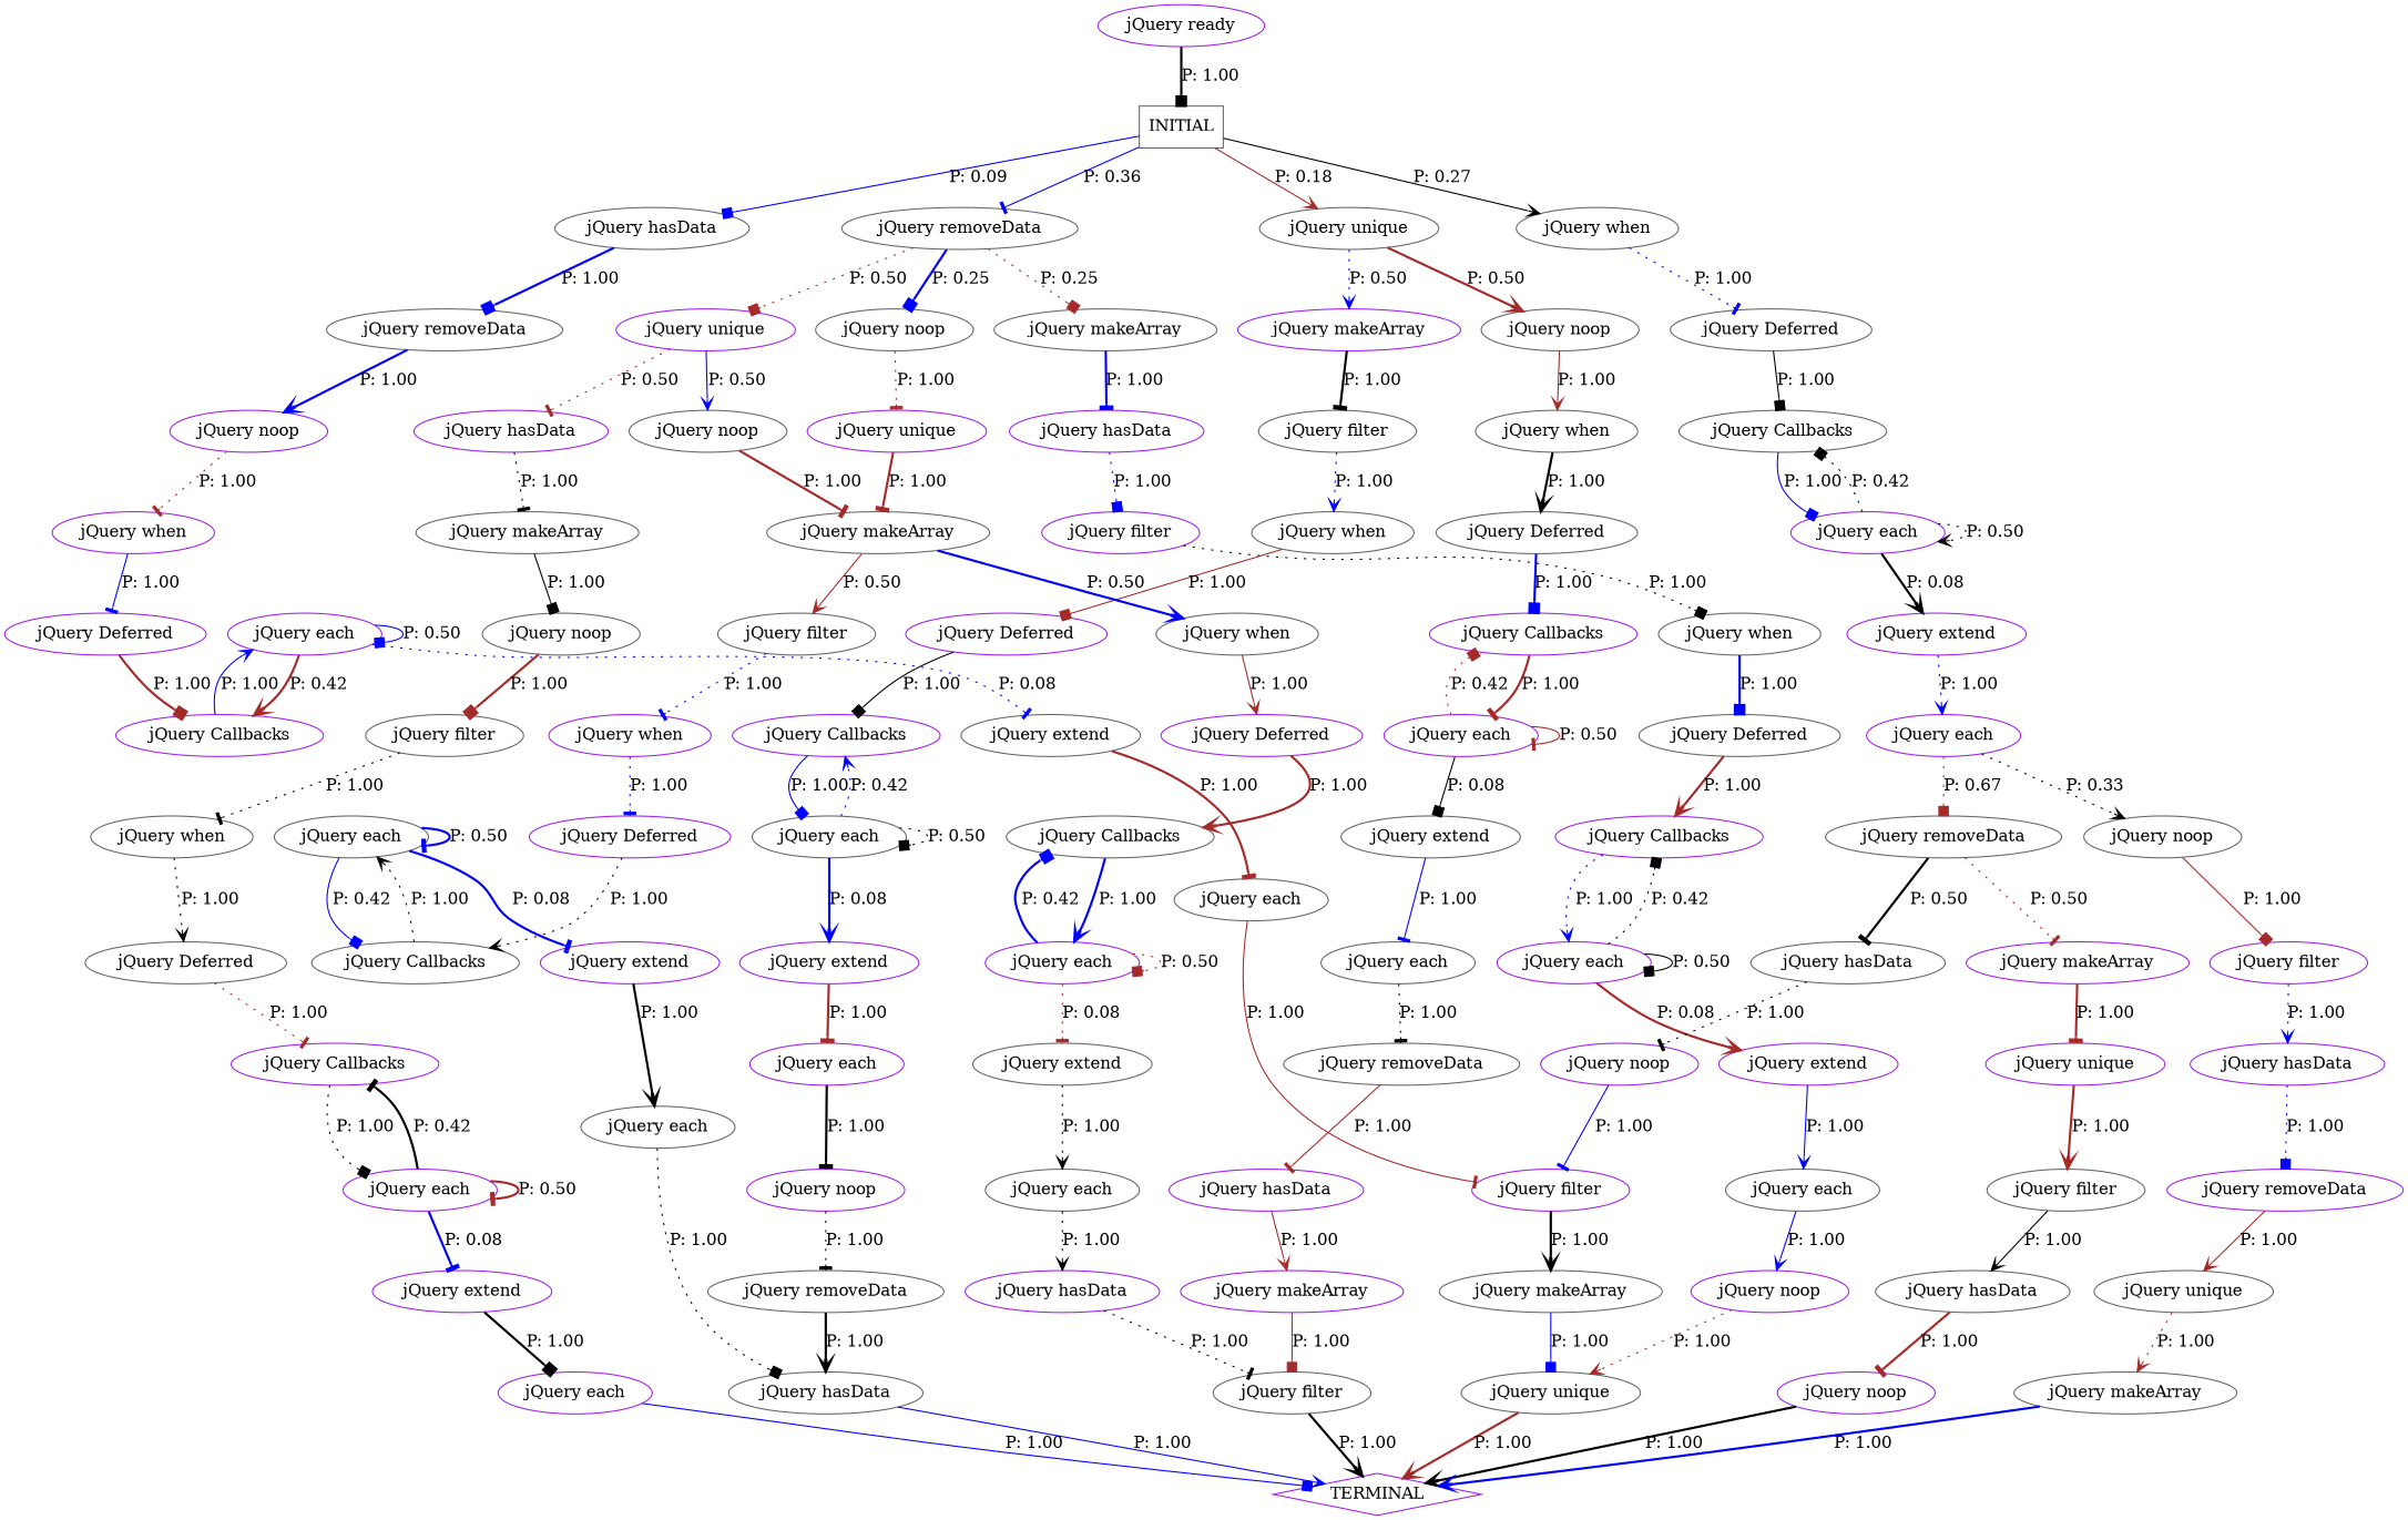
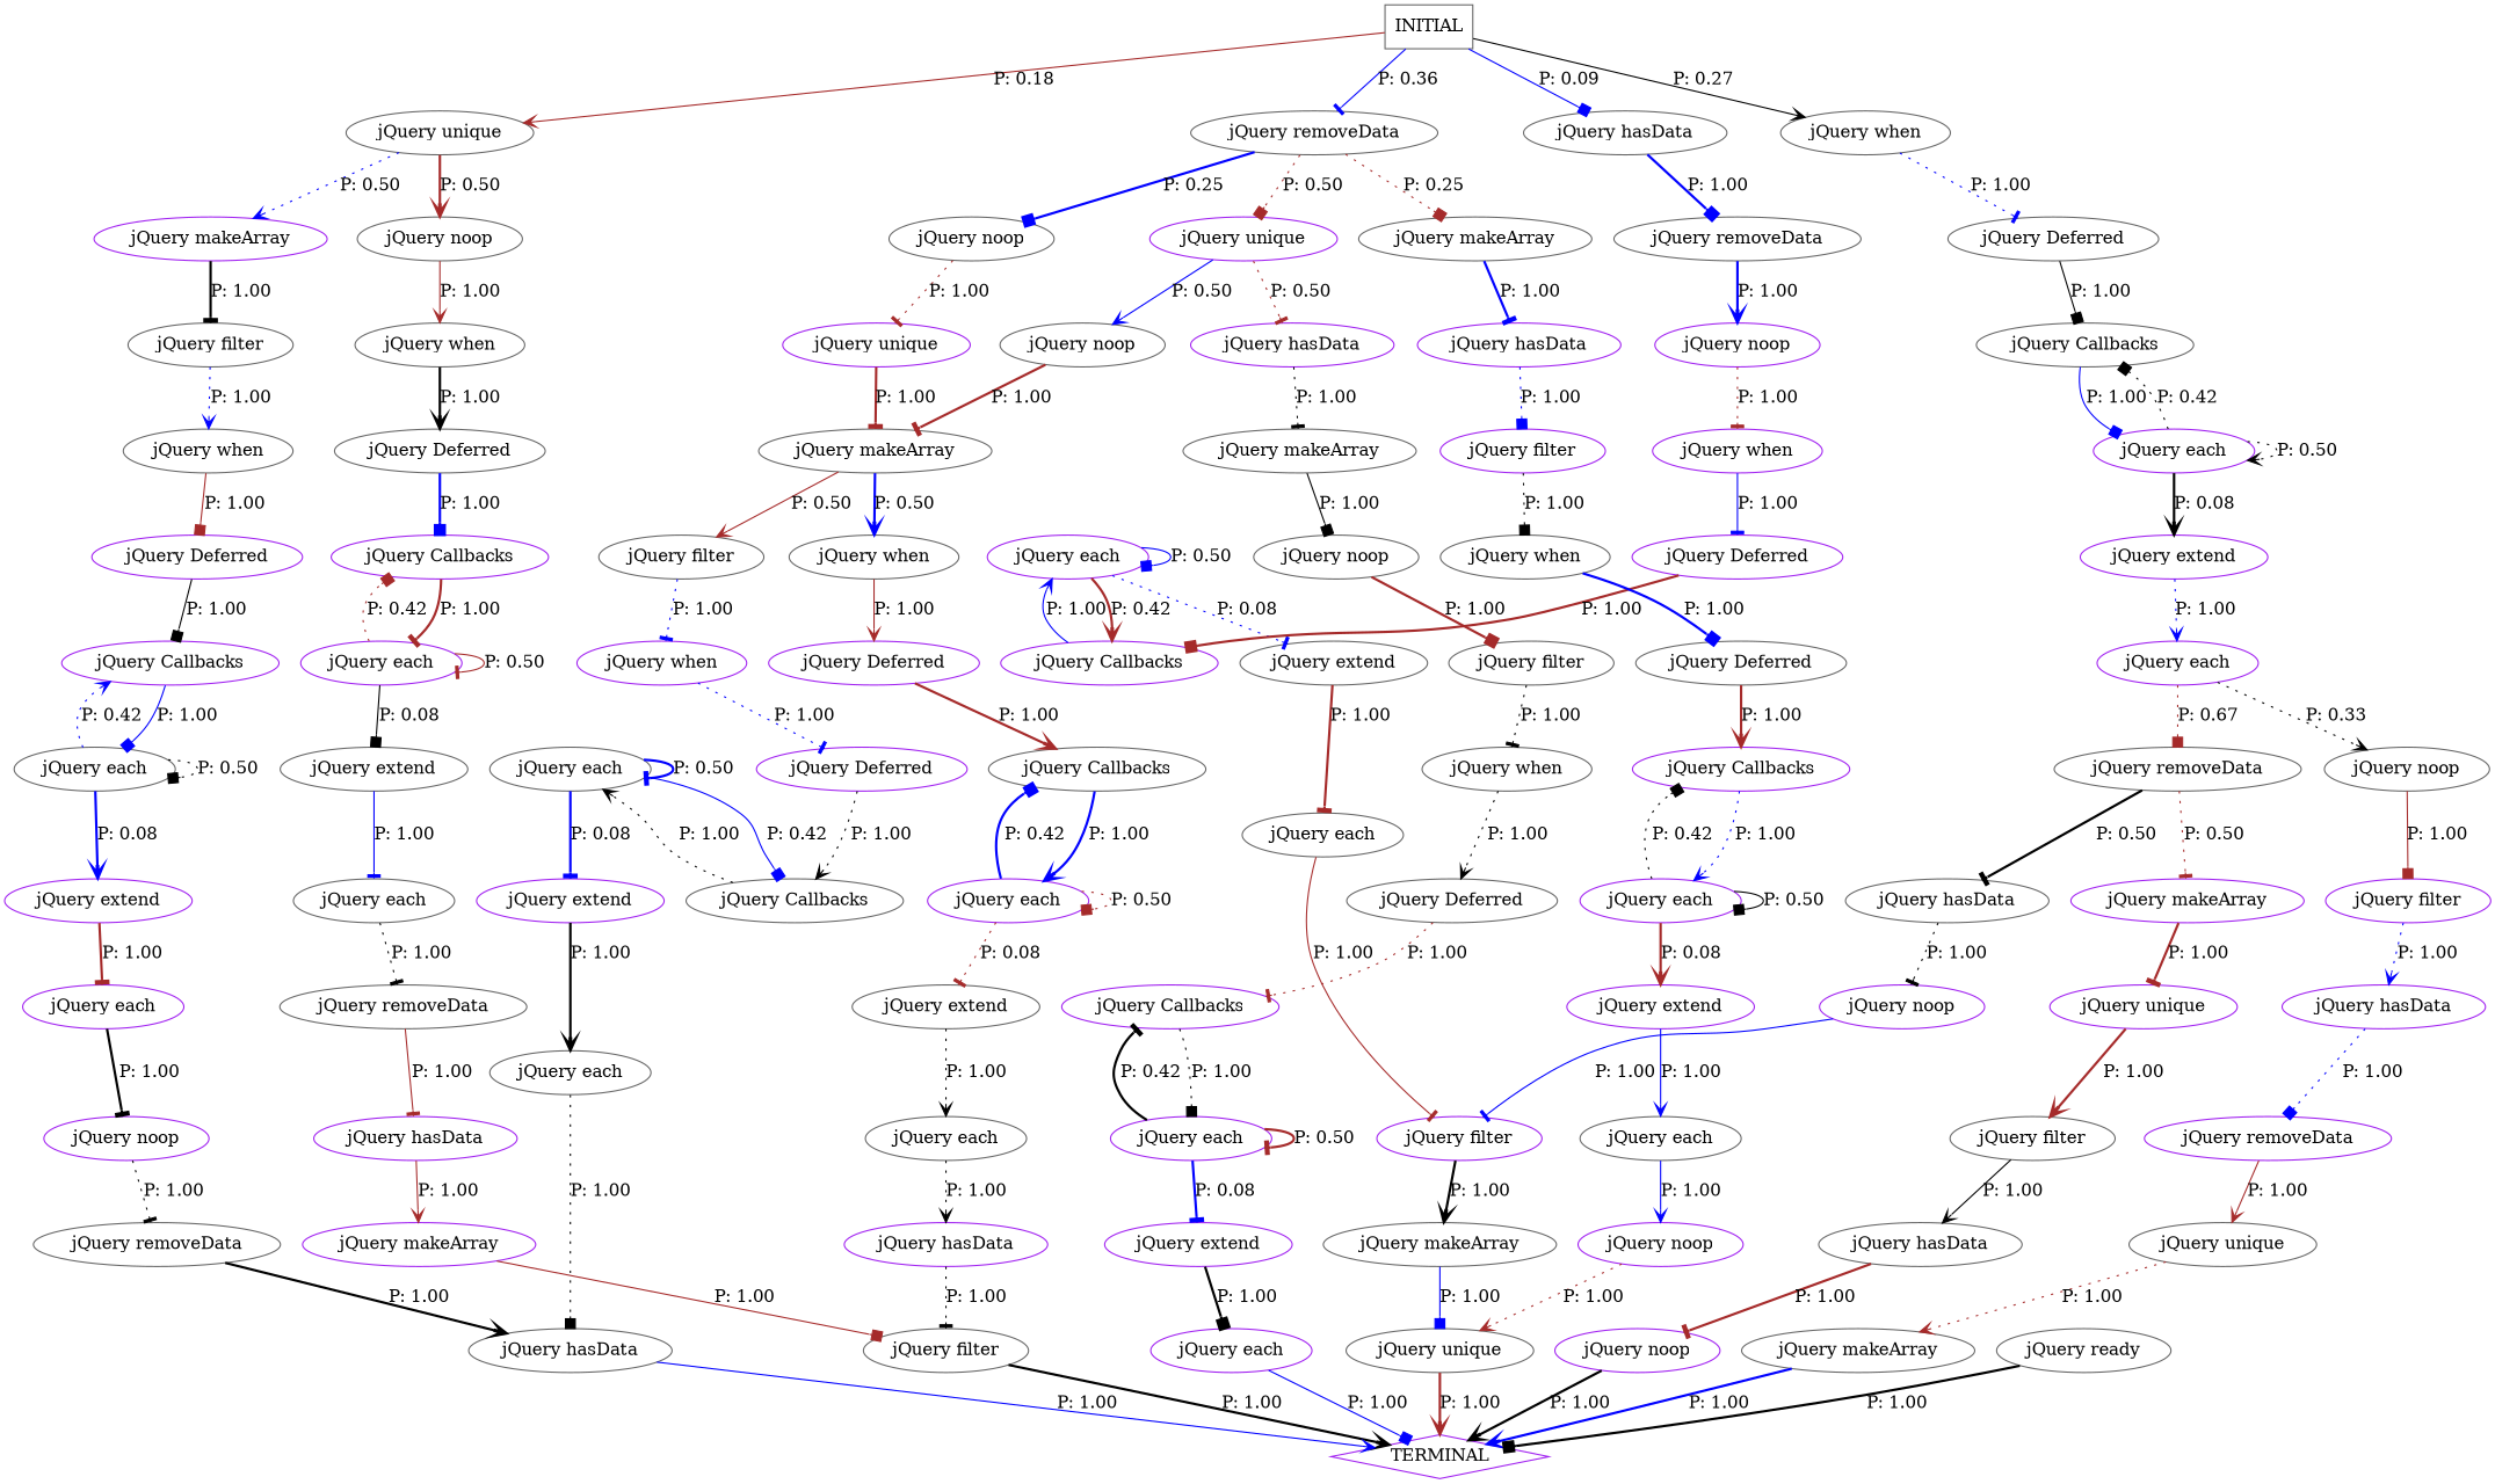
  digraph {
    fontname="DejaVu Serif"
    node [color=gray40 fontname="DejaVu Serif"]
    edge [arrowhead=vee color=brown fontname="DejaVu Serif" style=bold]
    n1 [color=purple label="jQuery Callbacks"]
    n2 [color=purple label="jQuery each"]
    n3 [label="jQuery extend"]
    n4 [color=purple label="jQuery Callbacks"]
    n5 [label="jQuery each"]
    n6 [color=purple label="jQuery extend"]
    n7 [color=purple label="jQuery Callbacks"]
    n8 [color=purple label="jQuery each"]
    n9 [color=purple label="jQuery extend"]
    n10 [color=purple label="jQuery Callbacks"]
    n11 [color=purple label="jQuery each"]
    n12 [label="jQuery extend"]
    n13 [label="jQuery Callbacks"]
    n14 [color=purple label="jQuery each"]
    n15 [label="jQuery extend"]
    n16 [label="jQuery Callbacks"]
    n17 [label="jQuery each"]
    n18 [color=purple label="jQuery extend"]
    n19 [color=purple label="jQuery Callbacks"]
    n20 [color=purple label="jQuery each"]
    n21 [color=purple label="jQuery extend"]
    n22 [label="jQuery Callbacks"]
    n23 [color=purple label="jQuery each"]
    n24 [color=purple label="jQuery extend"]
    n25 [color=purple label="jQuery Deferred"]
    n26 [color=purple label="jQuery Deferred"]
    n27 [color=purple label="jQuery Deferred"]
    n28 [label="jQuery Deferred"]
    n29 [label="jQuery Deferred"]
    n30 [label="jQuery Deferred"]
    n31 [color=purple label="jQuery Deferred"]
    n32 [label="jQuery Deferred"]
    n33 [label="jQuery each"]
    n34 [color=purple label="jQuery filter"]
    n35 [label="jQuery makeArray"]
    n36 [label="jQuery each"]
    n37 [color=purple label="jQuery hasData"]
    n38 [label="jQuery filter"]
    n39 [label="jQuery each"]
    n40 [label="jQuery hasData"]
    n41 [color=purple label=TERMINAL shape=diamond]
    n42 [color=purple label="jQuery each"]
    n43 [color=purple label="jQuery noop"]
    n44 [label="jQuery removeData"]
    n45 [label="jQuery each"]
    n46 [color=purple label="jQuery noop"]
    n47 [label="jQuery unique"]
    n48 [label="jQuery each"]
    n49 [label="jQuery removeData"]
    n50 [color=purple label="jQuery hasData"]
    n51 [color=purple label="jQuery each"]
    n52 [color=purple label="jQuery each"]
    n53 [label="jQuery noop"]
    n54 [label="jQuery removeData"]
    n55 [color=purple label="jQuery filter"]
    n56 [label="jQuery hasData"]
    n57 [color=purple label="jQuery makeArray"]
    n58 [color=purple label="jQuery hasData"]
    n59 [color=purple label="jQuery removeData"]
    n60 [label="jQuery filter"]
    n61 [label="jQuery hasData"]
    n62 [color=purple label="jQuery noop"]
    n63 [label="jQuery filter"]
    n64 [label="jQuery when"]
    n65 [color=purple label="jQuery filter"]
    n66 [label="jQuery when"]
    n67 [label="jQuery filter"]
    n68 [label="jQuery when"]
    n69 [label="jQuery filter"]
    n70 [color=purple label="jQuery when"]
    n71 [color=purple label="jQuery hasData"]
    n72 [color=purple label="jQuery makeArray"]
    n73 [color=purple label="jQuery hasData"]
    n74 [label="jQuery makeArray"]
    n75 [label="jQuery noop"]
    n76 [color=purple label="jQuery noop"]
    n77 [label="jQuery unique"]
    n78 [label="jQuery hasData"]
    n79 [label="jQuery removeData"]
    n80 [color=purple label="jQuery noop"]
    n81 [color=purple label="jQuery makeArray"]
    n82 [label="jQuery makeArray"]
    n83 [color=purple label="jQuery unique"]
    n84 [label="jQuery makeArray"]
    n85 [label="jQuery makeArray"]
    n86 [label="jQuery when"]
    n87 [label="jQuery noop"]
    n88 [label="jQuery noop"]
    n89 [color=purple label="jQuery unique"]
    n90 [label="jQuery noop"]
    n91 [label="jQuery when"]
    n92 [color=purple label="jQuery when"]
-   n93 [color=purple label="jQuery ready"]
+   n93 [label="jQuery ready"]
    n94 [label="jQuery removeData"]
    n95 [color=purple label="jQuery unique"]
    n96 [label="jQuery unique"]
    n97 [label="jQuery when"]
    n98 [label=INITIAL shape=box]
    n1 -> n2 [arrowhead=tee label="P: 1.00"]
    n2 -> n1 [arrowhead=box label="P: 0.42" style=dotted]
    n2 -> n2 [arrowhead=tee label="P: 0.50" style=solid]
    n2 -> n3 [arrowhead=box color=black label="P: 0.08" style=solid]
    n3 -> n48 [arrowhead=tee color=blue label="P: 1.00" style=solid]
    n4 -> n5 [arrowhead=box color=blue label="P: 1.00" style=solid]
    n5 -> n4 [color=blue label="P: 0.42" style=dotted]
    n5 -> n5 [arrowhead=box color=black label="P: 0.50" style=dotted]
    n5 -> n6 [color=blue label="P: 0.08"]
    n6 -> n42 [arrowhead=tee label="P: 1.00"]
    n7 -> n8 [arrowhead=box color=black label="P: 1.00" style=dotted]
    n8 -> n7 [arrowhead=tee color=black label="P: 0.42"]
    n8 -> n8 [arrowhead=tee label="P: 0.50"]
    n8 -> n9 [arrowhead=tee color=blue label="P: 0.08"]
    n9 -> n51 [arrowhead=box color=black label="P: 1.00"]
    n10 -> n11 [color=blue label="P: 1.00" style=solid]
    n11 -> n10 [label="P: 0.42"]
    n11 -> n11 [arrowhead=box color=blue label="P: 0.50" style=solid]
    n11 -> n12 [arrowhead=tee color=blue label="P: 0.08" style=dotted]
    n12 -> n33 [arrowhead=tee label="P: 1.00"]
    n13 -> n14 [color=blue label="P: 1.00"]
    n14 -> n13 [arrowhead=box color=blue label="P: 0.42"]
    n14 -> n14 [arrowhead=box label="P: 0.50" style=dotted]
    n14 -> n15 [arrowhead=tee label="P: 0.08" style=dotted]
    n15 -> n36 [color=black label="P: 1.00" style=dotted]
    n16 -> n17 [color=black label="P: 1.00" style=dotted]
    n17 -> n16 [arrowhead=box color=blue label="P: 0.42" style=solid]
    n17 -> n17 [arrowhead=tee color=blue label="P: 0.50"]
    n17 -> n18 [arrowhead=tee color=blue label="P: 0.08"]
    n18 -> n39 [color=black label="P: 1.00"]
    n19 -> n20 [color=blue label="P: 1.00" style=dotted]
    n20 -> n19 [arrowhead=box color=black label="P: 0.42" style=dotted]
    n20 -> n20 [arrowhead=box color=black label="P: 0.50" style=solid]
    n20 -> n21 [label="P: 0.08"]
    n21 -> n45 [color=blue label="P: 1.00" style=solid]
    n22 -> n23 [arrowhead=box color=blue label="P: 1.00" style=solid]
    n23 -> n22 [arrowhead=box color=black label="P: 0.42" style=dotted]
    n23 -> n23 [color=black label="P: 0.50" style=dotted]
    n23 -> n24 [color=black label="P: 0.08"]
    n24 -> n52 [color=blue label="P: 1.00" style=dotted]
    n25 -> n4 [arrowhead=box color=black label="P: 1.00" style=solid]
    n26 -> n10 [arrowhead=box label="P: 1.00"]
    n27 -> n13 [label="P: 1.00"]
    n28 -> n7 [arrowhead=tee label="P: 1.00" style=dotted]
    n29 -> n19 [label="P: 1.00"]
    n30 -> n1 [arrowhead=box color=blue label="P: 1.00"]
    n31 -> n16 [color=black label="P: 1.00" style=dotted]
    n32 -> n22 [arrowhead=box color=black label="P: 1.00" style=solid]
    n33 -> n34 [arrowhead=tee label="P: 1.00" style=solid]
    n34 -> n35 [color=black label="P: 1.00"]
    n35 -> n47 [arrowhead=box color=blue label="P: 1.00" style=solid]
    n36 -> n37 [color=black label="P: 1.00" style=dotted]
    n37 -> n38 [arrowhead=tee color=black label="P: 1.00" style=dotted]
    n38 -> n41 [color=black label="P: 1.00"]
    n39 -> n40 [arrowhead=box color=black label="P: 1.00" style=dotted]
    n40 -> n41 [color=blue label="P: 1.00" style=solid]
    n42 -> n43 [arrowhead=tee color=black label="P: 1.00"]
    n43 -> n44 [arrowhead=tee color=black label="P: 1.00" style=dotted]
    n44 -> n40 [color=black label="P: 1.00"]
    n45 -> n46 [color=blue label="P: 1.00" style=solid]
    n46 -> n47 [label="P: 1.00" style=dotted]
    n47 -> n41 [label="P: 1.00"]
    n48 -> n49 [arrowhead=tee color=black label="P: 1.00" style=dotted]
    n49 -> n50 [arrowhead=tee label="P: 1.00" style=solid]
    n50 -> n72 [label="P: 1.00" style=solid]
    n51 -> n41 [arrowhead=box color=blue label="P: 1.00" style=solid]
    n52 -> n53 [color=black label="P: 0.33" style=dotted]
    n52 -> n54 [arrowhead=box label="P: 0.67" style=dotted]
    n53 -> n55 [arrowhead=box label="P: 1.00" style=solid]
    n54 -> n56 [arrowhead=tee color=black label="P: 0.50"]
    n54 -> n57 [arrowhead=tee label="P: 0.50" style=dotted]
    n55 -> n58 [color=blue label="P: 1.00" style=dotted]
    n56 -> n76 [arrowhead=tee color=black label="P: 1.00" style=dotted]
    n57 -> n83 [arrowhead=tee label="P: 1.00"]
    n58 -> n59 [arrowhead=box color=blue label="P: 1.00" style=dotted]
    n59 -> n77 [label="P: 1.00" style=solid]
    n60 -> n61 [color=black label="P: 1.00" style=solid]
    n61 -> n62 [arrowhead=tee label="P: 1.00"]
    n62 -> n41 [color=black label="P: 1.00"]
    n63 -> n64 [arrowhead=tee color=black label="P: 1.00" style=dotted]
    n64 -> n28 [color=black label="P: 1.00" style=dotted]
    n65 -> n66 [arrowhead=box color=black label="P: 1.00" style=dotted]
    n66 -> n29 [arrowhead=box color=blue label="P: 1.00"]
    n67 -> n68 [color=blue label="P: 1.00" style=dotted]
    n68 -> n25 [arrowhead=box label="P: 1.00" style=solid]
    n69 -> n70 [arrowhead=tee color=blue label="P: 1.00" style=dotted]
    n70 -> n31 [arrowhead=tee color=blue label="P: 1.00" style=dotted]
    n71 -> n65 [arrowhead=box color=blue label="P: 1.00" style=dotted]
    n72 -> n38 [arrowhead=box label="P: 1.00" style=solid]
    n73 -> n74 [arrowhead=tee color=black label="P: 1.00" style=dotted]
    n74 -> n75 [arrowhead=box color=black label="P: 1.00" style=solid]
    n75 -> n63 [arrowhead=box label="P: 1.00"]
    n76 -> n34 [arrowhead=tee color=blue label="P: 1.00" style=solid]
    n77 -> n84 [label="P: 1.00" style=dotted]
    n78 -> n79 [arrowhead=box color=blue label="P: 1.00"]
    n79 -> n80 [color=blue label="P: 1.00"]
    n80 -> n92 [arrowhead=tee label="P: 1.00" style=dotted]
    n81 -> n67 [arrowhead=tee color=black label="P: 1.00"]
    n82 -> n71 [arrowhead=tee color=blue label="P: 1.00"]
    n83 -> n60 [label="P: 1.00"]
    n84 -> n41 [color=blue label="P: 1.00"]
    n85 -> n69 [label="P: 0.50" style=solid]
    n85 -> n86 [color=blue label="P: 0.50"]
    n86 -> n27 [label="P: 1.00" style=solid]
    n87 -> n85 [arrowhead=tee label="P: 1.00"]
    n88 -> n89 [arrowhead=tee label="P: 1.00" style=dotted]
    n89 -> n85 [arrowhead=tee label="P: 1.00"]
    n90 -> n91 [label="P: 1.00" style=solid]
    n91 -> n30 [color=black label="P: 1.00"]
    n92 -> n26 [arrowhead=tee color=blue label="P: 1.00" style=solid]
-   n93 -> n98 [arrowhead=box color=black label="P: 1.00"]
+   n93 -> n41 [arrowhead=box color=black label="P: 1.00"]
    n94 -> n82 [arrowhead=box label="P: 0.25" style=dotted]
    n94 -> n88 [arrowhead=box color=blue label="P: 0.25"]
    n94 -> n95 [arrowhead=box label="P: 0.50" style=dotted]
    n95 -> n73 [arrowhead=tee label="P: 0.50" style=dotted]
    n95 -> n87 [color=blue label="P: 0.50" style=solid]
    n96 -> n81 [color=blue label="P: 0.50" style=dotted]
    n96 -> n90 [label="P: 0.50"]
    n97 -> n32 [arrowhead=tee color=blue label="P: 1.00" style=dotted]
    n98 -> n78 [arrowhead=box color=blue label="P: 0.09" style=solid]
    n98 -> n94 [arrowhead=tee color=blue label="P: 0.36" style=solid]
    n98 -> n96 [label="P: 0.18" style=solid]
    n98 -> n97 [color=black label="P: 0.27" style=solid]
  }
